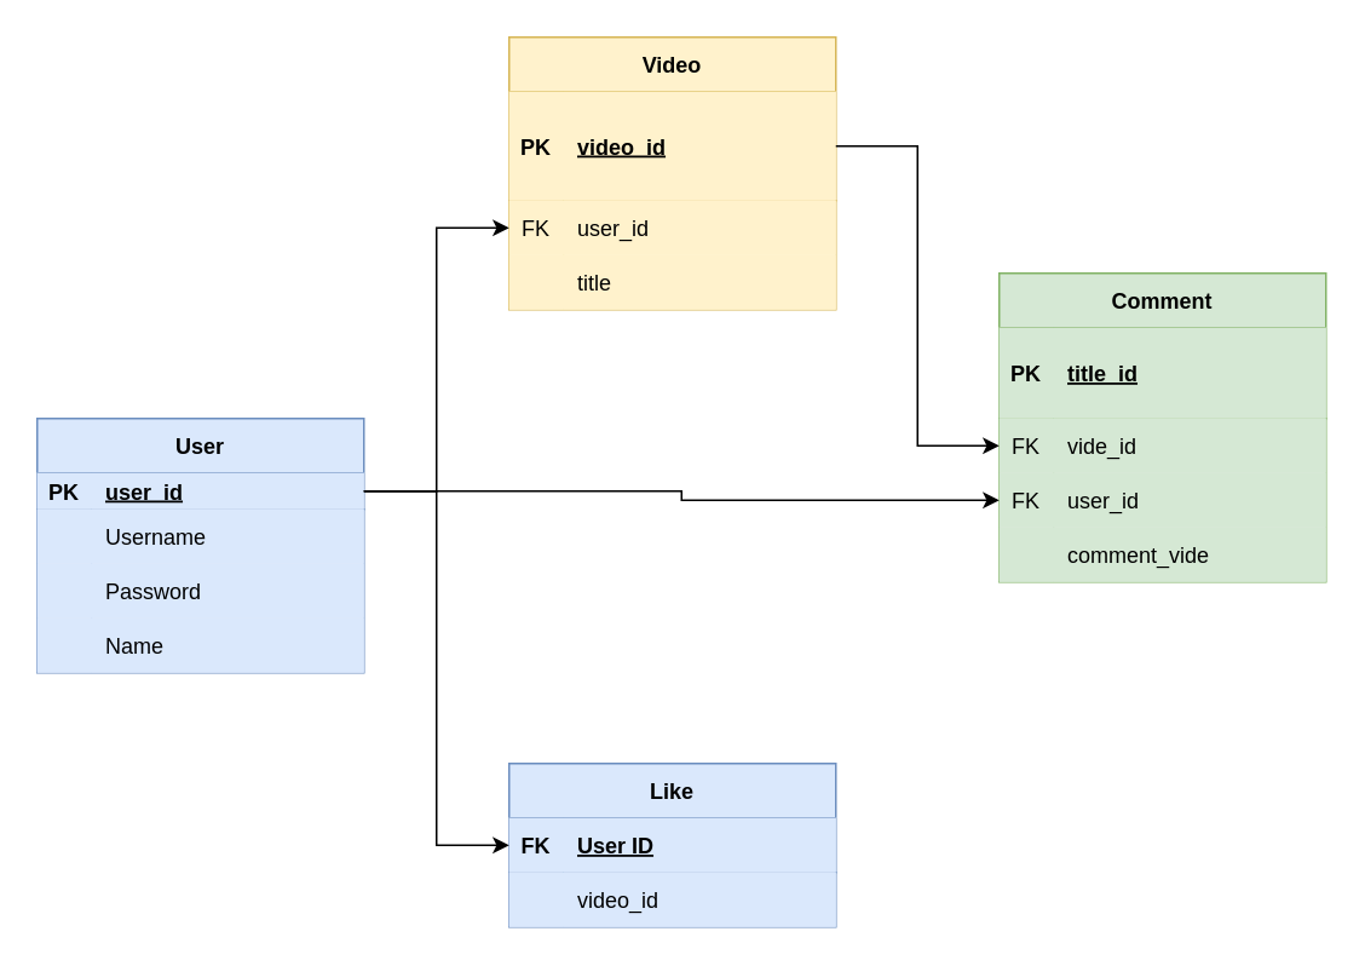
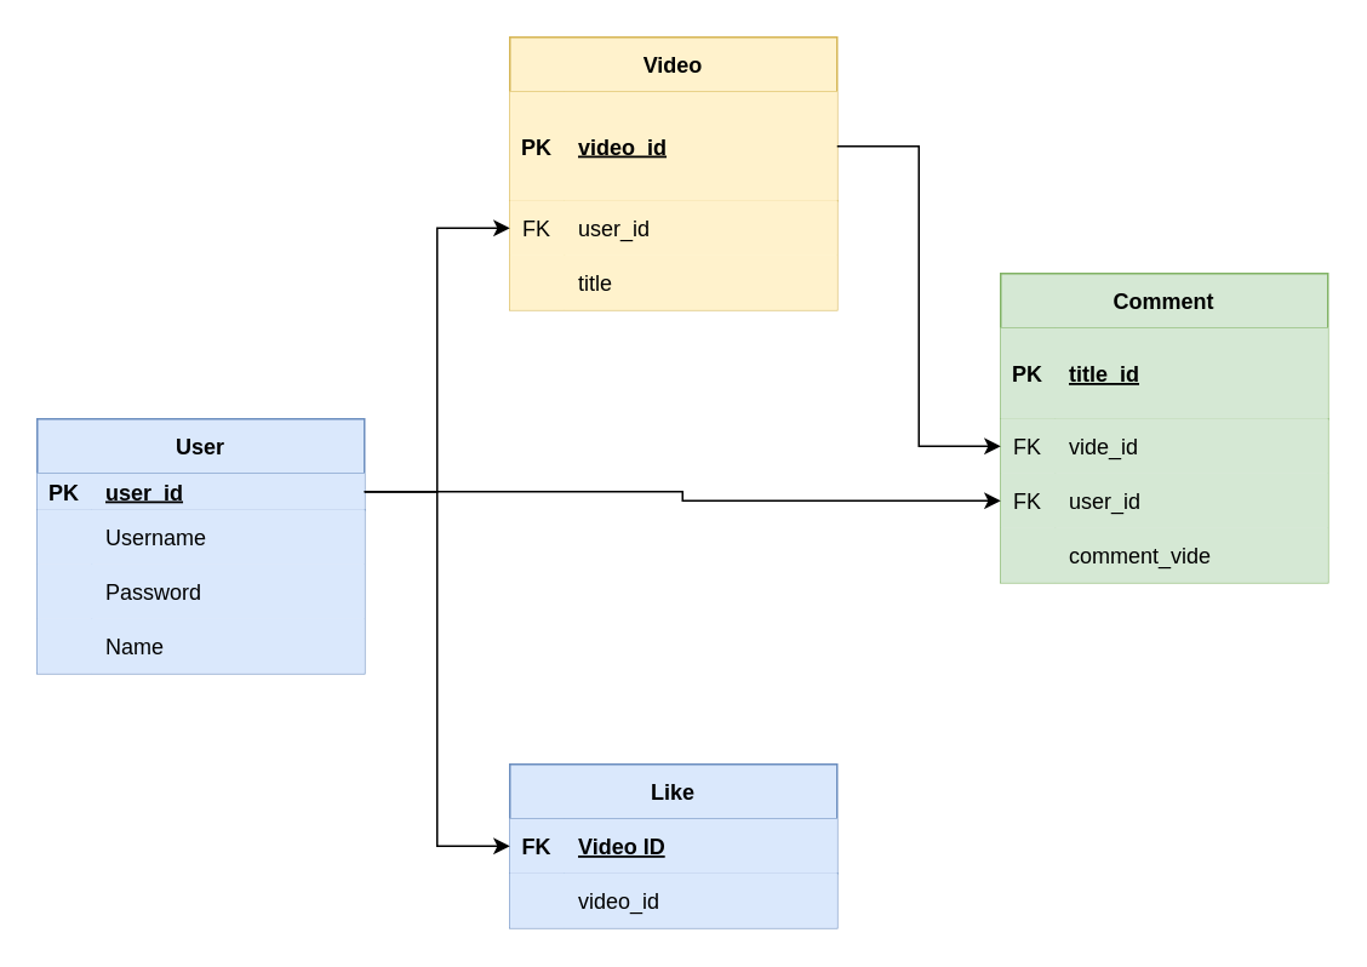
  <mxCell id="0" />
  <mxCell id="1" parent="0" />
  <mxCell id="2" value="User" style="shape=table;startSize=30;container=1;collapsible=1;childLayout=tableLayout;fixedRows=1;rowLines=0;fontStyle=1;align=center;resizeLast=1;fillColor=#dae8fc;strokeColor=#6c8ebf;" parent="1" vertex="1"><mxGeometry x="20" y="230" width="180" height="140" as="geometry" /></mxCell>
  <mxCell id="3" value="" style="shape=tableRow;horizontal=0;startSize=0;swimlaneHead=0;swimlaneBody=0;fillColor=#dae8fc;collapsible=0;dropTarget=0;points=[[0,0.5],[1,0.5]];portConstraint=eastwest;top=0;left=0;right=0;bottom=1;strokeColor=#6c8ebf;" parent="2" vertex="1"><mxGeometry y="30" width="180" height="20" as="geometry" /></mxCell>
  <mxCell id="4" value="PK" style="shape=partialRectangle;connectable=0;fillColor=#dae8fc;top=0;left=0;bottom=0;right=0;fontStyle=1;overflow=hidden;strokeColor=#6c8ebf;" parent="3" vertex="1"><mxGeometry width="30" height="20" as="geometry"><mxRectangle width="30" height="20" as="alternateBounds" /></mxGeometry></mxCell>
  <mxCell id="5" value="user_id" style="shape=partialRectangle;connectable=0;fillColor=#dae8fc;top=0;left=0;bottom=0;right=0;align=left;spacingLeft=6;fontStyle=5;overflow=hidden;strokeColor=#6c8ebf;" parent="3" vertex="1"><mxGeometry x="30" width="150" height="20" as="geometry"><mxRectangle width="150" height="20" as="alternateBounds" /></mxGeometry></mxCell>
  <mxCell id="6" value="" style="shape=tableRow;horizontal=0;startSize=0;swimlaneHead=0;swimlaneBody=0;fillColor=#dae8fc;collapsible=0;dropTarget=0;points=[[0,0.5],[1,0.5]];portConstraint=eastwest;top=0;left=0;right=0;bottom=0;strokeColor=#6c8ebf;" parent="2" vertex="1"><mxGeometry y="50" width="180" height="30" as="geometry" /></mxCell>
  <mxCell id="7" value="" style="shape=partialRectangle;connectable=0;fillColor=#dae8fc;top=0;left=0;bottom=0;right=0;editable=1;overflow=hidden;strokeColor=#6c8ebf;" parent="6" vertex="1"><mxGeometry width="30" height="30" as="geometry"><mxRectangle width="30" height="30" as="alternateBounds" /></mxGeometry></mxCell>
  <mxCell id="8" value="Username" style="shape=partialRectangle;connectable=0;fillColor=#dae8fc;top=0;left=0;bottom=0;right=0;align=left;spacingLeft=6;overflow=hidden;strokeColor=#6c8ebf;" parent="6" vertex="1"><mxGeometry x="30" width="150" height="30" as="geometry"><mxRectangle width="150" height="30" as="alternateBounds" /></mxGeometry></mxCell>
  <mxCell id="9" value="" style="shape=tableRow;horizontal=0;startSize=0;swimlaneHead=0;swimlaneBody=0;fillColor=#dae8fc;collapsible=0;dropTarget=0;points=[[0,0.5],[1,0.5]];portConstraint=eastwest;top=0;left=0;right=0;bottom=0;strokeColor=#6c8ebf;" parent="2" vertex="1"><mxGeometry y="80" width="180" height="30" as="geometry" /></mxCell>
  <mxCell id="10" value="" style="shape=partialRectangle;connectable=0;fillColor=#dae8fc;top=0;left=0;bottom=0;right=0;editable=1;overflow=hidden;strokeColor=#6c8ebf;" parent="9" vertex="1"><mxGeometry width="30" height="30" as="geometry"><mxRectangle width="30" height="30" as="alternateBounds" /></mxGeometry></mxCell>
  <mxCell id="11" value="Password" style="shape=partialRectangle;connectable=0;fillColor=#dae8fc;top=0;left=0;bottom=0;right=0;align=left;spacingLeft=6;overflow=hidden;strokeColor=#6c8ebf;" parent="9" vertex="1"><mxGeometry x="30" width="150" height="30" as="geometry"><mxRectangle width="150" height="30" as="alternateBounds" /></mxGeometry></mxCell>
  <mxCell id="12" value="" style="shape=tableRow;horizontal=0;startSize=0;swimlaneHead=0;swimlaneBody=0;fillColor=#dae8fc;collapsible=0;dropTarget=0;points=[[0,0.5],[1,0.5]];portConstraint=eastwest;top=0;left=0;right=0;bottom=0;strokeColor=#6c8ebf;" parent="2" vertex="1"><mxGeometry y="110" width="180" height="30" as="geometry" /></mxCell>
  <mxCell id="13" value="" style="shape=partialRectangle;connectable=0;fillColor=#dae8fc;top=0;left=0;bottom=0;right=0;editable=1;overflow=hidden;strokeColor=#6c8ebf;" parent="12" vertex="1"><mxGeometry width="30" height="30" as="geometry"><mxRectangle width="30" height="30" as="alternateBounds" /></mxGeometry></mxCell>
  <mxCell id="14" value="Name" style="shape=partialRectangle;connectable=0;fillColor=#dae8fc;top=0;left=0;bottom=0;right=0;align=left;spacingLeft=6;overflow=hidden;strokeColor=#6c8ebf;" parent="12" vertex="1"><mxGeometry x="30" width="150" height="30" as="geometry"><mxRectangle width="150" height="30" as="alternateBounds" /></mxGeometry></mxCell>
  <mxCell id="15" value="Like" style="shape=table;startSize=30;container=1;collapsible=1;childLayout=tableLayout;fixedRows=1;rowLines=0;fontStyle=1;align=center;resizeLast=1;fillColor=#dae8fc;strokeColor=#6c8ebf;" parent="1" vertex="1"><mxGeometry x="280" y="420" width="180" height="90" as="geometry"><mxRectangle x="440" y="190" width="60" height="30" as="alternateBounds" /></mxGeometry></mxCell>
  <mxCell id="16" value="" style="shape=tableRow;horizontal=0;startSize=0;swimlaneHead=0;swimlaneBody=0;fillColor=#dae8fc;collapsible=0;dropTarget=0;points=[[0,0.5],[1,0.5]];portConstraint=eastwest;top=0;left=0;right=0;bottom=1;strokeColor=#6c8ebf;" parent="15" vertex="1"><mxGeometry y="30" width="180" height="30" as="geometry" /></mxCell>
  <mxCell id="17" value="FK" style="shape=partialRectangle;connectable=0;fillColor=#dae8fc;top=0;left=0;bottom=0;right=0;fontStyle=1;overflow=hidden;strokeColor=#6c8ebf;" parent="16" vertex="1"><mxGeometry width="30" height="30" as="geometry"><mxRectangle width="30" height="30" as="alternateBounds" /></mxGeometry></mxCell>
- <mxCell id="18" value="User ID" style="shape=partialRectangle;connectable=0;fillColor=#dae8fc;top=0;left=0;bottom=0;right=0;align=left;spacingLeft=6;fontStyle=5;overflow=hidden;strokeColor=#6c8ebf;" parent="16" vertex="1"><mxGeometry x="30" width="150" height="30" as="geometry"><mxRectangle width="150" height="30" as="alternateBounds" /></mxGeometry></mxCell>
+ <mxCell id="18" value="Video ID" style="shape=partialRectangle;connectable=0;fillColor=#dae8fc;top=0;left=0;bottom=0;right=0;align=left;spacingLeft=6;fontStyle=5;overflow=hidden;strokeColor=#6c8ebf;" parent="16" vertex="1"><mxGeometry x="30" width="150" height="30" as="geometry"><mxRectangle width="150" height="30" as="alternateBounds" /></mxGeometry></mxCell>
  <mxCell id="19" value="" style="shape=tableRow;horizontal=0;startSize=0;swimlaneHead=0;swimlaneBody=0;fillColor=#dae8fc;collapsible=0;dropTarget=0;points=[[0,0.5],[1,0.5]];portConstraint=eastwest;top=0;left=0;right=0;bottom=0;strokeColor=#6c8ebf;" parent="15" vertex="1"><mxGeometry y="60" width="180" height="30" as="geometry" /></mxCell>
  <mxCell id="20" value="" style="shape=partialRectangle;connectable=0;fillColor=#dae8fc;top=0;left=0;bottom=0;right=0;editable=1;overflow=hidden;strokeColor=#6c8ebf;" parent="19" vertex="1"><mxGeometry width="30" height="30" as="geometry"><mxRectangle width="30" height="30" as="alternateBounds" /></mxGeometry></mxCell>
  <mxCell id="21" value="video_id" style="shape=partialRectangle;connectable=0;fillColor=#dae8fc;top=0;left=0;bottom=0;right=0;align=left;spacingLeft=6;overflow=hidden;strokeColor=#6c8ebf;" parent="19" vertex="1"><mxGeometry x="30" width="150" height="30" as="geometry"><mxRectangle width="150" height="30" as="alternateBounds" /></mxGeometry></mxCell>
  <mxCell id="22" style="edgeStyle=orthogonalEdgeStyle;rounded=0;orthogonalLoop=1;jettySize=auto;html=1;" parent="1" source="3" target="16" edge="1"><mxGeometry relative="1" as="geometry" /></mxCell>
  <mxCell id="23" value="Video" style="shape=table;startSize=30;container=1;collapsible=1;childLayout=tableLayout;fixedRows=1;rowLines=0;fontStyle=1;align=center;resizeLast=1;fillColor=#fff2cc;strokeColor=#d6b656;" parent="1" vertex="1"><mxGeometry x="280" y="20" width="180" height="150" as="geometry" /></mxCell>
  <mxCell id="24" value="" style="shape=tableRow;horizontal=0;startSize=0;swimlaneHead=0;swimlaneBody=0;fillColor=#fff2cc;collapsible=0;dropTarget=0;points=[[0,0.5],[1,0.5]];portConstraint=eastwest;top=0;left=0;right=0;bottom=1;strokeColor=#d6b656;" parent="23" vertex="1"><mxGeometry y="30" width="180" height="60" as="geometry" /></mxCell>
  <mxCell id="25" value="PK" style="shape=partialRectangle;connectable=0;fillColor=#fff2cc;top=0;left=0;bottom=0;right=0;fontStyle=1;overflow=hidden;strokeColor=#d6b656;" parent="24" vertex="1"><mxGeometry width="30" height="60" as="geometry"><mxRectangle width="30" height="60" as="alternateBounds" /></mxGeometry></mxCell>
  <mxCell id="26" value="video_id" style="shape=partialRectangle;connectable=0;fillColor=#fff2cc;top=0;left=0;bottom=0;right=0;align=left;spacingLeft=6;fontStyle=5;overflow=hidden;strokeColor=#d6b656;" parent="24" vertex="1"><mxGeometry x="30" width="150" height="60" as="geometry"><mxRectangle width="150" height="60" as="alternateBounds" /></mxGeometry></mxCell>
  <mxCell id="27" value="" style="shape=tableRow;horizontal=0;startSize=0;swimlaneHead=0;swimlaneBody=0;fillColor=#fff2cc;collapsible=0;dropTarget=0;points=[[0,0.5],[1,0.5]];portConstraint=eastwest;top=0;left=0;right=0;bottom=0;strokeColor=#d6b656;" parent="23" vertex="1"><mxGeometry y="90" width="180" height="30" as="geometry" /></mxCell>
  <mxCell id="28" value="FK" style="shape=partialRectangle;connectable=0;fillColor=#fff2cc;top=0;left=0;bottom=0;right=0;fontStyle=0;overflow=hidden;strokeColor=#d6b656;" parent="27" vertex="1"><mxGeometry width="30" height="30" as="geometry"><mxRectangle width="30" height="30" as="alternateBounds" /></mxGeometry></mxCell>
  <mxCell id="29" value="user_id" style="shape=partialRectangle;connectable=0;fillColor=#fff2cc;top=0;left=0;bottom=0;right=0;align=left;spacingLeft=6;fontStyle=0;overflow=hidden;strokeColor=#d6b656;" parent="27" vertex="1"><mxGeometry x="30" width="150" height="30" as="geometry"><mxRectangle width="150" height="30" as="alternateBounds" /></mxGeometry></mxCell>
  <mxCell id="30" value="" style="shape=tableRow;horizontal=0;startSize=0;swimlaneHead=0;swimlaneBody=0;fillColor=#fff2cc;collapsible=0;dropTarget=0;points=[[0,0.5],[1,0.5]];portConstraint=eastwest;top=0;left=0;right=0;bottom=0;strokeColor=#d6b656;" parent="23" vertex="1"><mxGeometry y="120" width="180" height="30" as="geometry" /></mxCell>
  <mxCell id="31" value="" style="shape=partialRectangle;connectable=0;fillColor=#fff2cc;top=0;left=0;bottom=0;right=0;editable=1;overflow=hidden;strokeColor=#d6b656;" parent="30" vertex="1"><mxGeometry width="30" height="30" as="geometry"><mxRectangle width="30" height="30" as="alternateBounds" /></mxGeometry></mxCell>
  <mxCell id="32" value="title" style="shape=partialRectangle;connectable=0;fillColor=#fff2cc;top=0;left=0;bottom=0;right=0;align=left;spacingLeft=6;overflow=hidden;strokeColor=#d6b656;" parent="30" vertex="1"><mxGeometry x="30" width="150" height="30" as="geometry"><mxRectangle width="150" height="30" as="alternateBounds" /></mxGeometry></mxCell>
  <mxCell id="33" value="Comment" style="shape=table;startSize=30;container=1;collapsible=1;childLayout=tableLayout;fixedRows=1;rowLines=0;fontStyle=1;align=center;resizeLast=1;movable=1;resizable=1;rotatable=1;deletable=1;editable=1;locked=0;connectable=1;fillColor=#d5e8d4;strokeColor=#82b366;" parent="1" vertex="1"><mxGeometry x="550" y="150" width="180" height="170" as="geometry" /></mxCell>
  <mxCell id="34" value="" style="shape=tableRow;horizontal=0;startSize=0;swimlaneHead=0;swimlaneBody=0;fillColor=#d5e8d4;collapsible=0;dropTarget=0;points=[[0,0.5],[1,0.5]];portConstraint=eastwest;top=0;left=0;right=0;bottom=1;movable=1;resizable=1;rotatable=1;deletable=1;editable=1;locked=0;connectable=1;strokeColor=#82b366;" parent="33" vertex="1"><mxGeometry y="30" width="180" height="50" as="geometry" /></mxCell>
  <mxCell id="35" value="PK" style="shape=partialRectangle;connectable=1;fillColor=#d5e8d4;top=0;left=0;bottom=0;right=0;fontStyle=1;overflow=hidden;movable=1;resizable=1;rotatable=1;deletable=1;editable=1;locked=0;strokeColor=#82b366;" parent="34" vertex="1"><mxGeometry width="30" height="50" as="geometry"><mxRectangle width="30" height="50" as="alternateBounds" /></mxGeometry></mxCell>
  <mxCell id="36" value="title_id" style="shape=partialRectangle;connectable=1;fillColor=#d5e8d4;top=0;left=0;bottom=0;right=0;align=left;spacingLeft=6;fontStyle=5;overflow=hidden;movable=1;resizable=1;rotatable=1;deletable=1;editable=1;locked=0;strokeColor=#82b366;" parent="34" vertex="1"><mxGeometry x="30" width="150" height="50" as="geometry"><mxRectangle width="150" height="50" as="alternateBounds" /></mxGeometry></mxCell>
  <mxCell id="37" value="" style="shape=tableRow;horizontal=0;startSize=0;swimlaneHead=0;swimlaneBody=0;fillColor=#d5e8d4;collapsible=0;dropTarget=0;points=[[0,0.5],[1,0.5]];portConstraint=eastwest;top=0;left=0;right=0;bottom=0;strokeColor=#82b366;" parent="33" vertex="1"><mxGeometry y="80" width="180" height="30" as="geometry" /></mxCell>
  <mxCell id="38" value="FK" style="shape=partialRectangle;connectable=0;fillColor=#d5e8d4;top=0;left=0;bottom=0;right=0;fontStyle=0;overflow=hidden;strokeColor=#82b366;" parent="37" vertex="1"><mxGeometry width="30" height="30" as="geometry"><mxRectangle width="30" height="30" as="alternateBounds" /></mxGeometry></mxCell>
  <mxCell id="39" value="vide_id" style="shape=partialRectangle;connectable=0;fillColor=#d5e8d4;top=0;left=0;bottom=0;right=0;align=left;spacingLeft=6;fontStyle=0;overflow=hidden;strokeColor=#82b366;" parent="37" vertex="1"><mxGeometry x="30" width="150" height="30" as="geometry"><mxRectangle width="150" height="30" as="alternateBounds" /></mxGeometry></mxCell>
  <mxCell id="40" value="" style="shape=tableRow;horizontal=0;startSize=0;swimlaneHead=0;swimlaneBody=0;fillColor=#d5e8d4;collapsible=0;dropTarget=0;points=[[0,0.5],[1,0.5]];portConstraint=eastwest;top=0;left=0;right=0;bottom=0;strokeColor=#82b366;" parent="33" vertex="1"><mxGeometry y="110" width="180" height="30" as="geometry" /></mxCell>
  <mxCell id="41" value="FK" style="shape=partialRectangle;connectable=0;fillColor=#d5e8d4;top=0;left=0;bottom=0;right=0;fontStyle=0;overflow=hidden;strokeColor=#82b366;" parent="40" vertex="1"><mxGeometry width="30" height="30" as="geometry"><mxRectangle width="30" height="30" as="alternateBounds" /></mxGeometry></mxCell>
  <mxCell id="42" value="user_id" style="shape=partialRectangle;connectable=0;fillColor=#d5e8d4;top=0;left=0;bottom=0;right=0;align=left;spacingLeft=6;fontStyle=0;overflow=hidden;strokeColor=#82b366;" parent="40" vertex="1"><mxGeometry x="30" width="150" height="30" as="geometry"><mxRectangle width="150" height="30" as="alternateBounds" /></mxGeometry></mxCell>
  <mxCell id="43" value="" style="shape=tableRow;horizontal=0;startSize=0;swimlaneHead=0;swimlaneBody=0;fillColor=#d5e8d4;collapsible=0;dropTarget=0;points=[[0,0.5],[1,0.5]];portConstraint=eastwest;top=0;left=0;right=0;bottom=0;movable=1;resizable=1;rotatable=1;deletable=1;editable=1;locked=0;connectable=1;strokeColor=#82b366;" parent="33" vertex="1"><mxGeometry y="140" width="180" height="30" as="geometry" /></mxCell>
  <mxCell id="44" value="" style="shape=partialRectangle;connectable=1;fillColor=#d5e8d4;top=0;left=0;bottom=0;right=0;editable=1;overflow=hidden;movable=1;resizable=1;rotatable=1;deletable=1;locked=0;strokeColor=#82b366;" parent="43" vertex="1"><mxGeometry width="30" height="30" as="geometry"><mxRectangle width="30" height="30" as="alternateBounds" /></mxGeometry></mxCell>
  <mxCell id="45" value="comment_vide" style="shape=partialRectangle;connectable=1;fillColor=#d5e8d4;top=0;left=0;bottom=0;right=0;align=left;spacingLeft=6;overflow=hidden;movable=1;resizable=1;rotatable=1;deletable=1;editable=1;locked=0;strokeColor=#82b366;" parent="43" vertex="1"><mxGeometry x="30" width="150" height="30" as="geometry"><mxRectangle width="150" height="30" as="alternateBounds" /></mxGeometry></mxCell>
  <mxCell id="46" style="edgeStyle=orthogonalEdgeStyle;rounded=0;orthogonalLoop=1;jettySize=auto;html=1;exitX=1;exitY=0.5;exitDx=0;exitDy=0;" parent="1" source="24" target="37" edge="1"><mxGeometry relative="1" as="geometry" /></mxCell>
  <mxCell id="47" style="edgeStyle=orthogonalEdgeStyle;rounded=0;orthogonalLoop=1;jettySize=auto;html=1;exitX=1;exitY=0.5;exitDx=0;exitDy=0;entryX=0;entryY=0.5;entryDx=0;entryDy=0;" parent="1" source="3" target="40" edge="1"><mxGeometry relative="1" as="geometry" /></mxCell>
  <mxCell id="48" style="edgeStyle=orthogonalEdgeStyle;rounded=0;orthogonalLoop=1;jettySize=auto;html=1;" parent="1" source="3" target="27" edge="1"><mxGeometry relative="1" as="geometry" /></mxCell>
